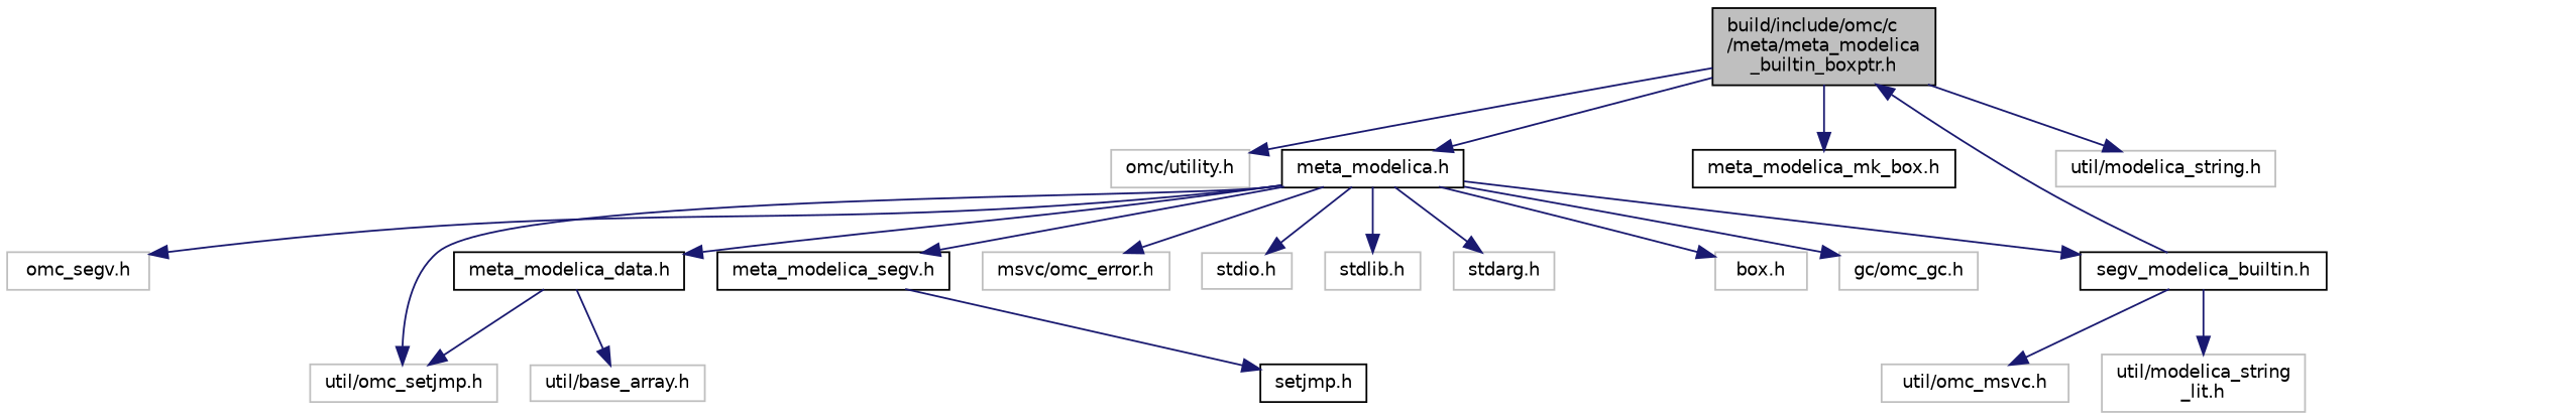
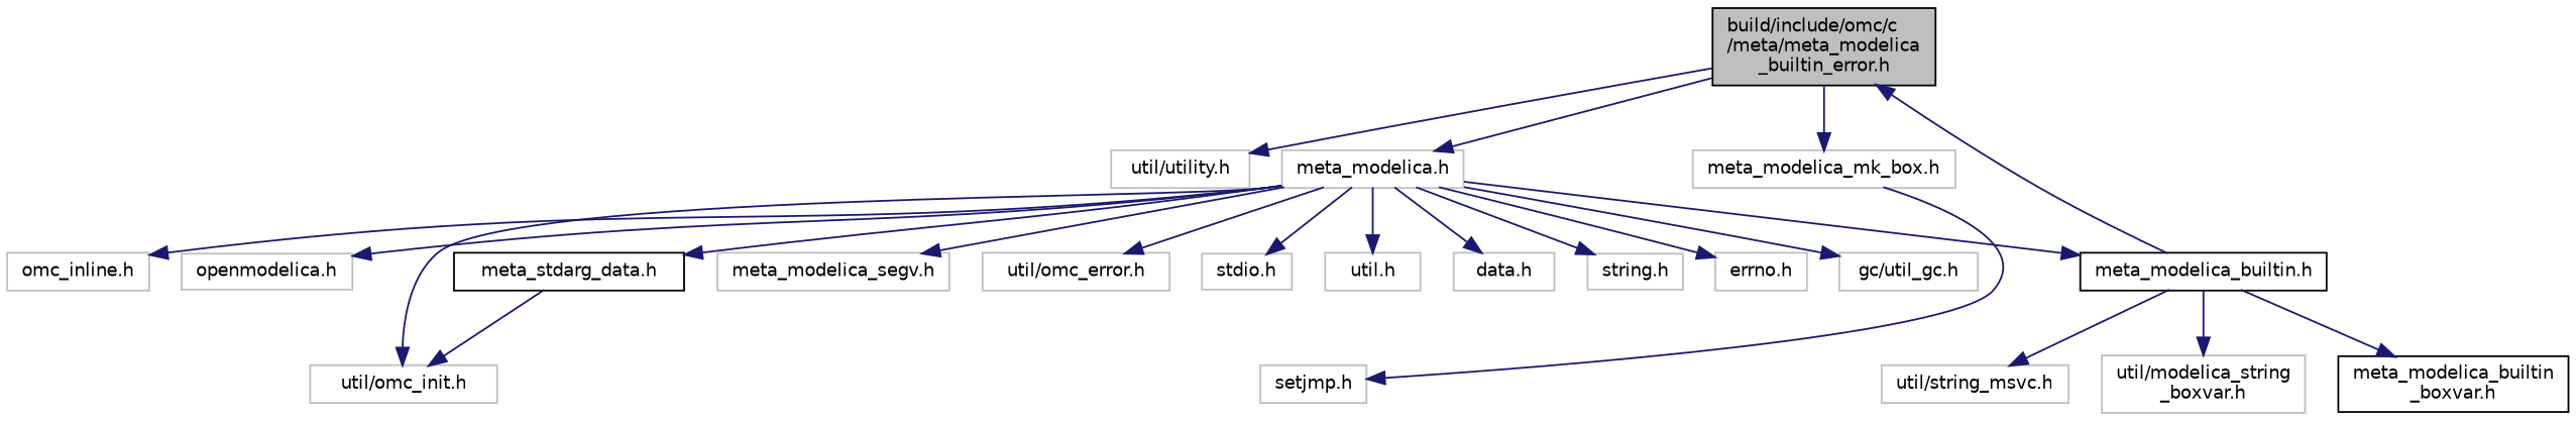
  digraph {
    node [color=grey75 fillcolor=white fontname=Helvetica fontsize=10 shape=record style=filled]
    edge [color=midnightblue fontname=Helvetica fontsize=10 labelfontname=Helvetica labelfontsize=10 style=solid]
-   n1 [color=black fillcolor=grey75 fontcolor=black height=0.2 label="build/include/omc/c\l/meta/meta_modelica\l_builtin_boxptr.h" width=0.4]
-   n2 [height=0.2 label="omc/utility.h" width=0.4]
-   n3 [color=black height=0.2 label="meta_modelica.h" width=0.4]
-   n4 [height=0.2 label="util/modelica_string.h" width=0.4]
-   n5 [color=black height=0.2 label="meta_modelica_mk_box.h" width=0.4]
+   n1 [color=black fillcolor=grey75 fontcolor=black height=0.2 label="build/include/omc/c\l/meta/meta_modelica\l_builtin_error.h" width=0.4]
+   n2 [height=0.2 label="util/utility.h" width=0.4]
+   n3 [height=0.2 label="meta_modelica.h" width=0.4]
+   n5 [height=0.2 label="meta_modelica_mk_box.h" width=0.4]
    n6 [height=0.2 label="stdio.h" width=0.4]
-   n7 [height=0.2 label="stdlib.h" width=0.4]
-   n8 [height=0.2 label="stdarg.h" width=0.4]
-   n10 [height=0.2 label="box.h" width=0.4]
-   n11 [height=0.2 label="gc/omc_gc.h" width=0.4]
-   n12 [height=0.2 label="omc_segv.h" width=0.4]
-   n14 [color=black height=0.2 label="meta_modelica_data.h" width=0.4]
-   n15 [height=0.2 label="util/omc_setjmp.h" width=0.4]
-   n16 [color=black height=0.2 label="meta_modelica_segv.h" width=0.4]
-   n17 [color=black height=0.2 label="segv_modelica_builtin.h" width=0.4]
-   n18 [height=0.2 label="msvc/omc_error.h" width=0.4]
-   n19 [height=0.2 label="util/base_array.h" width=0.4]
-   n20 [color=black height=0.2 label="setjmp.h" width=0.4]
-   n21 [height=0.2 label="util/omc_msvc.h" width=0.4]
-   n22 [height=0.2 label="util/modelica_string\l_lit.h" width=0.4]
+   n7 [height=0.2 label="util.h" width=0.4]
+   n8 [height=0.2 label="data.h" width=0.4]
+   n9 [height=0.2 label="string.h" width=0.4]
+   n10 [height=0.2 label="errno.h" width=0.4]
+   n11 [height=0.2 label="gc/util_gc.h" width=0.4]
+   n12 [height=0.2 label="omc_inline.h" width=0.4]
+   n13 [height=0.2 label="openmodelica.h" width=0.4]
+   n14 [color=black height=0.2 label="meta_stdarg_data.h" width=0.4]
+   n15 [height=0.2 label="util/omc_init.h" width=0.4]
+   n16 [height=0.2 label="meta_modelica_segv.h" width=0.4]
+   n17 [color=black height=0.2 label="meta_modelica_builtin.h" width=0.4]
+   n18 [height=0.2 label="util/omc_error.h" width=0.4]
+   n20 [height=0.2 label="setjmp.h" width=0.4]
+   n21 [height=0.2 label="util/string_msvc.h" width=0.4]
+   n22 [height=0.2 label="util/modelica_string\l_boxvar.h" width=0.4]
+   n23 [color=black height=0.2 label="meta_modelica_builtin\l_boxvar.h" width=0.4]
    n1 -> n2
    n1 -> n3
-   n1 -> n4
    n1 -> n5
    n3 -> n6
    n3 -> n7
    n3 -> n8
+   n3 -> n9
    n3 -> n10
    n3 -> n11
    n3 -> n12
+   n3 -> n13
    n3 -> n14
    n3 -> n15
    n3 -> n16
    n3 -> n17
    n3 -> n18
    n14 -> n15
-   n14 -> n19
-   n16 -> n20
+   n5 -> n20
    n17 -> n1
    n17 -> n21
    n17 -> n22
+   n17 -> n23
  }
